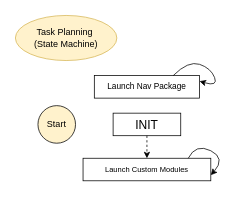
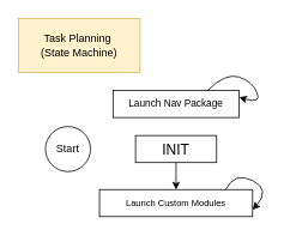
  <mxCell id="0" />
  <mxCell id="1" parent="0" />
- <mxCell id="2" value="Task Planning&amp;nbsp;&lt;br&gt;(State Machine)" style="ellipse;whiteSpace=wrap;html=1;fillColor=#fff2cc;strokeColor=#d6b656;" vertex="1" parent="1"><mxGeometry x="20" y="20" width="135" height="60" as="geometry" /></mxCell>
- <mxCell id="3" value="Start" style="ellipse;whiteSpace=wrap;html=1;fillColor=#fff2cc;" vertex="1" parent="1"><mxGeometry x="50" y="140" width="50" height="50" as="geometry" /></mxCell>
+ <mxCell id="2" value="Task Planning&amp;nbsp;&lt;br&gt;(State Machine)" style="rounded=0;whiteSpace=wrap;html=1;fillColor=#fff2cc;strokeColor=#d6b656;" vertex="1" parent="1"><mxGeometry x="20" y="20" width="135" height="60" as="geometry" /></mxCell>
+ <mxCell id="3" value="Start" style="ellipse;whiteSpace=wrap;html=1;" vertex="1" parent="1"><mxGeometry x="50" y="140" width="50" height="50" as="geometry" /></mxCell>
  <mxCell id="4" value="&lt;font style=&quot;font-size: 16px;&quot;&gt;INIT&lt;/font&gt;" style="rounded=0;whiteSpace=wrap;html=1;" vertex="1" parent="1"><mxGeometry x="150" y="150" width="90" height="30" as="geometry" /></mxCell>
  <mxCell id="5" value="&lt;font style=&quot;font-size: 11px;&quot;&gt;Launch Nav Package&lt;/font&gt;" style="rounded=0;whiteSpace=wrap;html=1;" vertex="1" parent="1"><mxGeometry x="125" y="100" width="140" height="30" as="geometry" /></mxCell>
  <mxCell id="6" value="" style="curved=1;endArrow=classic;html=1;rounded=0;exitX=0.75;exitY=0;exitDx=0;exitDy=0;entryX=1;entryY=0.25;entryDx=0;entryDy=0;" edge="1" parent="1" source="5" target="5"><mxGeometry width="50" height="50" relative="1" as="geometry"><mxPoint x="330" y="280" as="sourcePoint" /><mxPoint x="410" y="230" as="targetPoint" /><Array as="points"><mxPoint x="250" y="80" /><mxPoint x="280" y="90" /><mxPoint x="290" y="115" /></Array></mxGeometry></mxCell>
  <mxCell id="7" value="&lt;font style=&quot;font-size: 10px;&quot;&gt;Launch Custom Modules&lt;/font&gt;" style="rounded=0;whiteSpace=wrap;html=1;" vertex="1" parent="1"><mxGeometry x="110" y="210" width="170" height="30" as="geometry" /></mxCell>
- <mxCell id="8" value="" style="endArrow=classic;html=1;rounded=0;exitX=0.5;exitY=1;exitDx=0;exitDy=0;entryX=0.5;entryY=0;entryDx=0;entryDy=0;dashed=1;" edge="1" parent="1" source="4" target="7"><mxGeometry width="50" height="50" relative="1" as="geometry"><mxPoint x="340" y="280" as="sourcePoint" /><mxPoint x="390" y="230" as="targetPoint" /></mxGeometry></mxCell>
+ <mxCell id="8" value="" style="endArrow=classic;html=1;rounded=0;exitX=0.5;exitY=1;exitDx=0;exitDy=0;entryX=0.5;entryY=0;entryDx=0;entryDy=0;" edge="1" parent="1" source="4" target="7"><mxGeometry width="50" height="50" relative="1" as="geometry"><mxPoint x="340" y="280" as="sourcePoint" /><mxPoint x="390" y="230" as="targetPoint" /></mxGeometry></mxCell>
  <mxCell id="9" value="" style="curved=1;endArrow=classic;html=1;rounded=0;exitX=0.75;exitY=0;exitDx=0;exitDy=0;entryX=1;entryY=0.75;entryDx=0;entryDy=0;" edge="1" parent="1" target="7"><mxGeometry width="50" height="50" relative="1" as="geometry"><mxPoint x="250" y="210" as="sourcePoint" /><mxPoint x="285" y="218" as="targetPoint" /><Array as="points"><mxPoint x="260" y="190" /><mxPoint x="300" y="210" /></Array></mxGeometry></mxCell>
